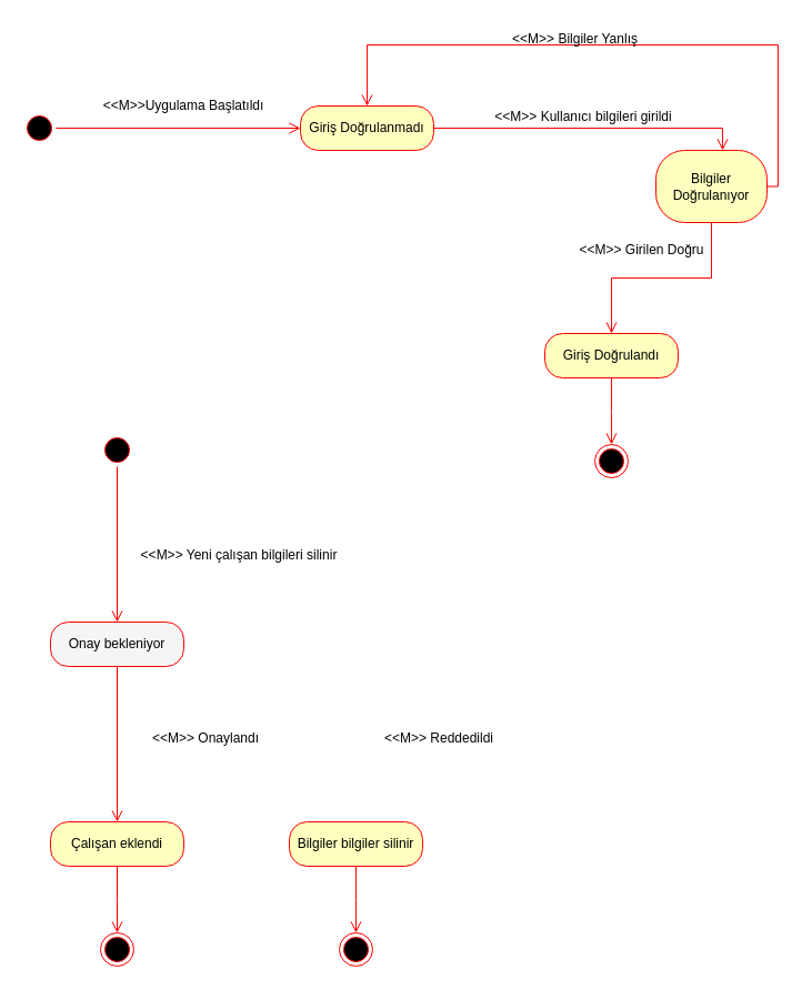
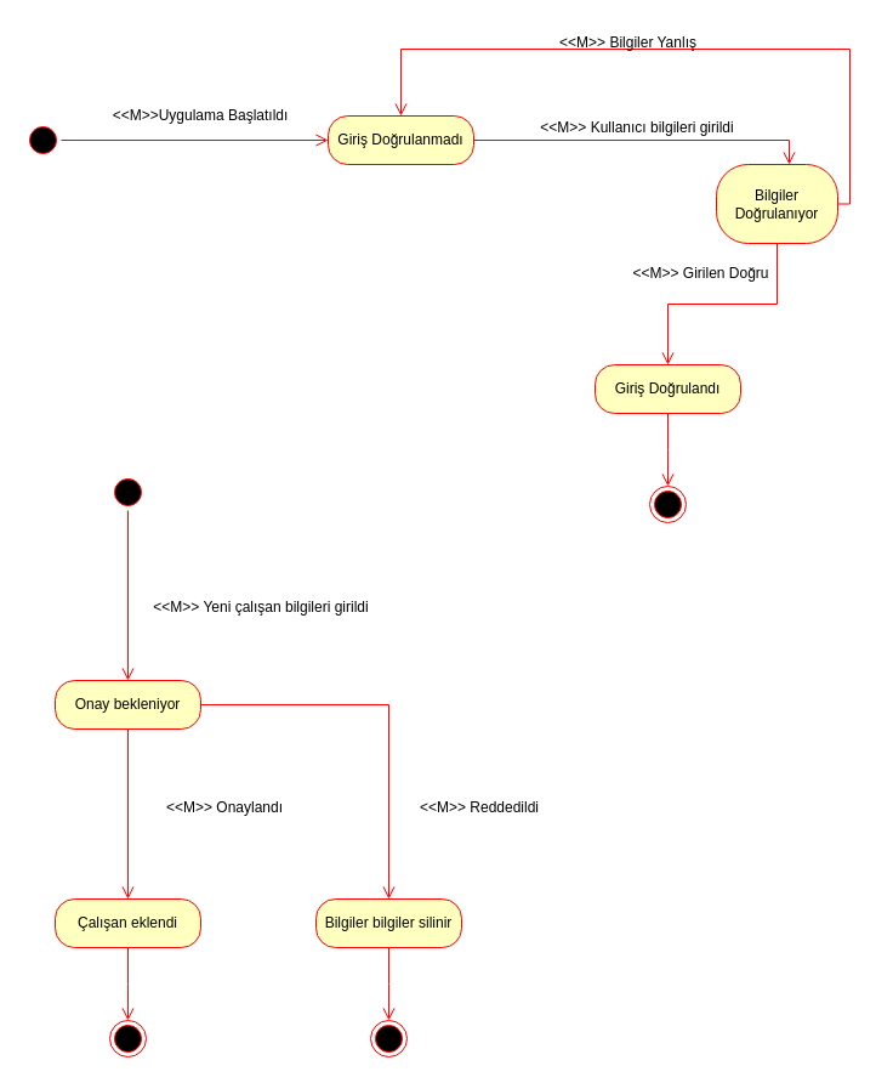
  <mxCell id="0" />
  <mxCell id="1" parent="0" />
  <mxCell id="2" value="" style="ellipse;html=1;shape=startState;fillColor=#000000;strokeColor=#ff0000;" vertex="1" parent="1"><mxGeometry x="20" y="100" width="30" height="30" as="geometry" /></mxCell>
  <mxCell id="3" value="" style="edgeStyle=orthogonalEdgeStyle;html=1;verticalAlign=bottom;endArrow=open;endSize=8;strokeColor=#ff0000;rounded=0;" edge="1" source="2" parent="1" target="5"><mxGeometry relative="1" as="geometry"><mxPoint x="165" y="150" as="targetPoint" /></mxGeometry></mxCell>
  <mxCell id="4" value="" style="ellipse;html=1;shape=endState;fillColor=#000000;strokeColor=#ff0000;" vertex="1" parent="1"><mxGeometry x="535" y="400" width="30" height="30" as="geometry" /></mxCell>
  <mxCell id="5" value="Giriş Doğrulanmadı" style="rounded=1;whiteSpace=wrap;html=1;arcSize=40;fontColor=#000000;fillColor=#ffffc0;strokeColor=#ff0000;" vertex="1" parent="1"><mxGeometry x="270" y="95" width="120" height="40" as="geometry" /></mxCell>
  <mxCell id="6" value="&amp;lt;&amp;lt;M&amp;gt;&amp;gt;Uygulama Başlatıldı" style="text;html=1;align=center;verticalAlign=middle;whiteSpace=wrap;rounded=0;" vertex="1" parent="1"><mxGeometry x="90" y="80" width="150" height="30" as="geometry" /></mxCell>
  <mxCell id="7" value="Bilgiler Doğrulanıyor" style="rounded=1;whiteSpace=wrap;html=1;arcSize=40;fontColor=#000000;fillColor=#ffffc0;strokeColor=#ff0000;" vertex="1" parent="1"><mxGeometry x="590" y="135" width="100" height="65" as="geometry" /></mxCell>
  <mxCell id="8" value="" style="edgeStyle=orthogonalEdgeStyle;html=1;verticalAlign=bottom;endArrow=open;endSize=8;strokeColor=#ff0000;rounded=0;" edge="1" source="7" parent="1" target="11"><mxGeometry relative="1" as="geometry"><mxPoint x="550" y="320" as="targetPoint" /></mxGeometry></mxCell>
  <mxCell id="9" value="" style="edgeStyle=orthogonalEdgeStyle;html=1;verticalAlign=bottom;endArrow=open;endSize=8;strokeColor=#ff0000;rounded=0;" edge="1" parent="1" source="5" target="7"><mxGeometry relative="1" as="geometry"><mxPoint x="560" y="210" as="targetPoint" /><mxPoint x="560" y="150" as="sourcePoint" /><Array as="points"><mxPoint x="650" y="115" /></Array></mxGeometry></mxCell>
  <mxCell id="10" value="&amp;lt;&amp;lt;M&amp;gt;&amp;gt; Kullanıcı bilgileri girildi" style="text;html=1;align=center;verticalAlign=middle;whiteSpace=wrap;rounded=0;" vertex="1" parent="1"><mxGeometry x="440" y="90" width="170" height="30" as="geometry" /></mxCell>
  <mxCell id="11" value="Giriş Doğrulandı" style="rounded=1;whiteSpace=wrap;html=1;arcSize=40;fontColor=#000000;fillColor=#ffffc0;strokeColor=#ff0000;" vertex="1" parent="1"><mxGeometry x="490" y="300" width="120" height="40" as="geometry" /></mxCell>
  <mxCell id="12" value="" style="edgeStyle=orthogonalEdgeStyle;html=1;verticalAlign=bottom;endArrow=open;endSize=8;strokeColor=#ff0000;rounded=0;" edge="1" source="11" parent="1"><mxGeometry relative="1" as="geometry"><mxPoint x="550" y="400" as="targetPoint" /></mxGeometry></mxCell>
  <mxCell id="13" value="" style="edgeStyle=orthogonalEdgeStyle;html=1;verticalAlign=bottom;endArrow=open;endSize=8;strokeColor=#ff0000;rounded=0;" edge="1" parent="1" source="7" target="5"><mxGeometry relative="1" as="geometry"><mxPoint x="700" y="355" as="targetPoint" /><mxPoint x="800" y="230" as="sourcePoint" /><Array as="points"><mxPoint x="700" y="40" /><mxPoint x="330" y="40" /></Array></mxGeometry></mxCell>
  <mxCell id="14" value="&amp;lt;&amp;lt;M&amp;gt;&amp;gt; Bilgiler Yanlış" style="text;html=1;align=center;verticalAlign=middle;whiteSpace=wrap;rounded=0;" vertex="1" parent="1"><mxGeometry x="440" y="20" width="155" height="30" as="geometry" /></mxCell>
  <mxCell id="15" value="&amp;lt;&amp;lt;M&amp;gt;&amp;gt; Girilen Doğru" style="text;html=1;align=center;verticalAlign=middle;whiteSpace=wrap;rounded=0;" vertex="1" parent="1"><mxGeometry x="500" y="210" width="155" height="30" as="geometry" /></mxCell>
  <mxCell id="16" value="" style="ellipse;html=1;shape=startState;fillColor=#000000;strokeColor=#ff0000;" vertex="1" parent="1"><mxGeometry x="90" y="390" width="30" height="30" as="geometry" /></mxCell>
- <mxCell id="17" value="Onay bekleniyor" style="rounded=1;whiteSpace=wrap;html=1;arcSize=40;fontColor=#000000;fillColor=#f5f5f5;strokeColor=#ff0000;" vertex="1" parent="1"><mxGeometry x="45" y="560" width="120" height="40" as="geometry" /></mxCell>
+ <mxCell id="17" value="Onay bekleniyor" style="rounded=1;whiteSpace=wrap;html=1;arcSize=40;fontColor=#000000;fillColor=#ffffc0;strokeColor=#ff0000;" vertex="1" parent="1"><mxGeometry x="45" y="560" width="120" height="40" as="geometry" /></mxCell>
  <mxCell id="18" value="" style="edgeStyle=orthogonalEdgeStyle;html=1;verticalAlign=bottom;endArrow=open;endSize=8;strokeColor=#ff0000;rounded=0;" edge="1" source="17" parent="1" target="21"><mxGeometry relative="1" as="geometry"><mxPoint x="105" y="760" as="targetPoint" /></mxGeometry></mxCell>
  <mxCell id="19" value="" style="edgeStyle=orthogonalEdgeStyle;html=1;verticalAlign=bottom;endArrow=open;endSize=8;strokeColor=#ff0000;rounded=0;" edge="1" parent="1" source="16" target="17"><mxGeometry relative="1" as="geometry"><mxPoint x="110" y="550" as="targetPoint" /><mxPoint x="105" y="420" as="sourcePoint" /></mxGeometry></mxCell>
- <mxCell id="20" value="&amp;lt;&amp;lt;M&amp;gt;&amp;gt; Yeni çalışan bilgileri silinir" style="text;html=1;align=center;verticalAlign=middle;whiteSpace=wrap;rounded=0;" vertex="1" parent="1"><mxGeometry x="120" y="485" width="190" height="30" as="geometry" /></mxCell>
+ <mxCell id="20" value="&amp;lt;&amp;lt;M&amp;gt;&amp;gt; Yeni çalışan bilgileri girildi" style="text;html=1;align=center;verticalAlign=middle;whiteSpace=wrap;rounded=0;" vertex="1" parent="1"><mxGeometry x="120" y="485" width="190" height="30" as="geometry" /></mxCell>
  <mxCell id="21" value="Çalışan eklendi" style="rounded=1;whiteSpace=wrap;html=1;arcSize=40;fontColor=#000000;fillColor=#ffffc0;strokeColor=#ff0000;" vertex="1" parent="1"><mxGeometry x="45" y="740" width="120" height="40" as="geometry" /></mxCell>
  <mxCell id="22" value="" style="edgeStyle=orthogonalEdgeStyle;html=1;verticalAlign=bottom;endArrow=open;endSize=8;strokeColor=#ff0000;rounded=0;" edge="1" source="21" parent="1"><mxGeometry relative="1" as="geometry"><mxPoint x="105" y="840" as="targetPoint" /></mxGeometry></mxCell>
  <mxCell id="23" value="&amp;lt;&amp;lt;M&amp;gt;&amp;gt; Onaylandı" style="text;html=1;align=center;verticalAlign=middle;whiteSpace=wrap;rounded=0;" vertex="1" parent="1"><mxGeometry x="120" y="650" width="130" height="30" as="geometry" /></mxCell>
  <mxCell id="24" value="" style="ellipse;html=1;shape=endState;fillColor=#000000;strokeColor=#ff0000;" vertex="1" parent="1"><mxGeometry x="90" y="840" width="30" height="30" as="geometry" /></mxCell>
+ <mxCell id="25" value="" style="edgeStyle=orthogonalEdgeStyle;html=1;verticalAlign=bottom;endArrow=open;endSize=8;strokeColor=#ff0000;rounded=0;exitX=1;exitY=0.5;exitDx=0;exitDy=0;" edge="1" parent="1" source="17" target="26"><mxGeometry relative="1" as="geometry"><mxPoint x="320" y="720" as="targetPoint" /><mxPoint x="320" y="580" as="sourcePoint" /></mxGeometry></mxCell>
  <mxCell id="26" value="Bilgiler bilgiler silinir" style="rounded=1;whiteSpace=wrap;html=1;arcSize=40;fontColor=#000000;fillColor=#ffffc0;strokeColor=#ff0000;" vertex="1" parent="1"><mxGeometry x="260" y="740" width="120" height="40" as="geometry" /></mxCell>
  <mxCell id="27" value="" style="edgeStyle=orthogonalEdgeStyle;html=1;verticalAlign=bottom;endArrow=open;endSize=8;strokeColor=#ff0000;rounded=0;" edge="1" source="26" parent="1"><mxGeometry relative="1" as="geometry"><mxPoint x="320" y="840" as="targetPoint" /></mxGeometry></mxCell>
  <mxCell id="28" value="&amp;lt;&amp;lt;M&amp;gt;&amp;gt; Reddedildi" style="text;html=1;align=center;verticalAlign=middle;whiteSpace=wrap;rounded=0;" vertex="1" parent="1"><mxGeometry x="330" y="650" width="130" height="30" as="geometry" /></mxCell>
  <mxCell id="29" value="" style="ellipse;html=1;shape=endState;fillColor=#000000;strokeColor=#ff0000;" vertex="1" parent="1"><mxGeometry x="305" y="840" width="30" height="30" as="geometry" /></mxCell>
